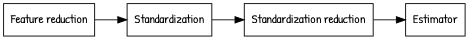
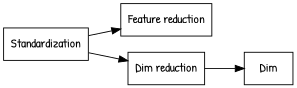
  digraph {
    fontname="Patrick Hand"
    rankdir=LR
    node [fontname="Patrick Hand" shape=rectangle]
    edge [fontname="Patrick Hand"]
    n1 [label="Feature reduction"]
    Standardization
-   "Dim reduction" [label="Standardization reduction"]
-   Estimator
-   n1 -> Standardization
+   "Dim reduction"
+   Estimator [label=Dim]
+   Standardization -> n1
    Standardization -> "Dim reduction"
    "Dim reduction" -> Estimator
  }
